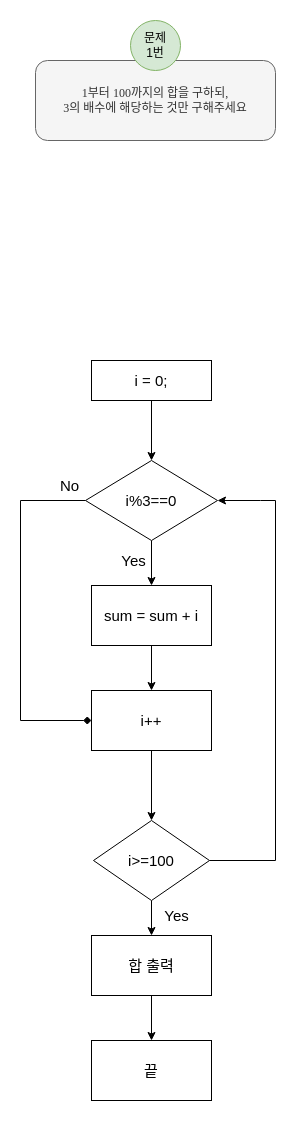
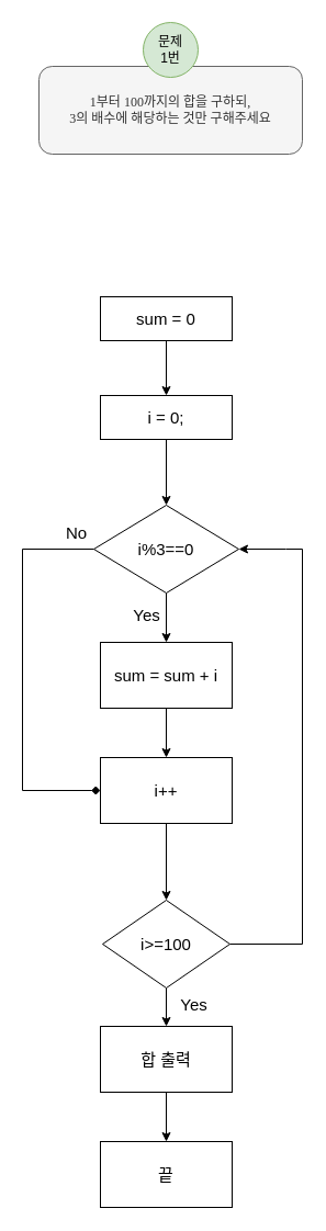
  <mxCell id="0" />
  <mxCell id="1" parent="0" />
+ <mxCell id="2" value="" style="edgeStyle=orthogonalEdgeStyle;rounded=0;orthogonalLoop=1;jettySize=auto;html=1;fontSize=15;" edge="1" parent="1" source="3" target="5"><mxGeometry relative="1" as="geometry" /></mxCell>
+ <mxCell id="3" value="sum = 0" style="rounded=0;whiteSpace=wrap;html=1;fontSize=15;glass=0;strokeWidth=1;shadow=0;" vertex="1" parent="1"><mxGeometry x="91" y="270" width="120" height="40" as="geometry" /></mxCell>
  <mxCell id="4" value="" style="edgeStyle=orthogonalEdgeStyle;rounded=0;orthogonalLoop=1;jettySize=auto;html=1;fontSize=15;" edge="1" parent="1" source="5" target="8"><mxGeometry relative="1" as="geometry" /></mxCell>
  <mxCell id="5" value="i = 0;" style="whiteSpace=wrap;html=1;rounded=0;shadow=0;fontSize=15;strokeWidth=1;glass=0;" vertex="1" parent="1"><mxGeometry x="91" y="360" width="120" height="40" as="geometry" /></mxCell>
  <mxCell id="6" value="" style="edgeStyle=orthogonalEdgeStyle;rounded=0;orthogonalLoop=1;jettySize=auto;html=1;fontSize=15;" edge="1" parent="1" source="8" target="10"><mxGeometry relative="1" as="geometry" /></mxCell>
  <mxCell id="7" value="" style="edgeStyle=orthogonalEdgeStyle;rounded=0;orthogonalLoop=1;jettySize=auto;html=1;fontSize=15;endArrow=diamond;" edge="1" parent="1" source="8" target="13"><mxGeometry relative="1" as="geometry"><Array as="points"><mxPoint x="20" y="500" /><mxPoint x="20" y="720" /></Array></mxGeometry></mxCell>
  <mxCell id="8" value="i%3==0" style="rhombus;whiteSpace=wrap;html=1;rounded=0;shadow=0;fontSize=15;strokeWidth=1;glass=0;" vertex="1" parent="1"><mxGeometry x="85" y="460" width="132" height="80" as="geometry" /></mxCell>
  <mxCell id="9" value="" style="edgeStyle=orthogonalEdgeStyle;rounded=0;orthogonalLoop=1;jettySize=auto;html=1;fontSize=15;" edge="1" parent="1" source="10" target="13"><mxGeometry relative="1" as="geometry" /></mxCell>
  <mxCell id="10" value="sum = sum + i" style="whiteSpace=wrap;html=1;rounded=0;shadow=0;fontSize=15;strokeWidth=1;glass=0;" vertex="1" parent="1"><mxGeometry x="91" y="585" width="120" height="60" as="geometry" /></mxCell>
  <mxCell id="11" value="Yes" style="text;html=1;align=center;verticalAlign=middle;resizable=0;points=[];autosize=1;fontSize=15;" vertex="1" parent="1"><mxGeometry x="110" y="545" width="45" height="30" as="geometry" /></mxCell>
  <mxCell id="12" value="" style="edgeStyle=orthogonalEdgeStyle;rounded=0;orthogonalLoop=1;jettySize=auto;html=1;fontSize=15;" edge="1" parent="1" source="13" target="18"><mxGeometry relative="1" as="geometry" /></mxCell>
  <mxCell id="13" value="i++" style="whiteSpace=wrap;html=1;rounded=0;shadow=0;fontSize=15;strokeWidth=1;glass=0;" vertex="1" parent="1"><mxGeometry x="91" y="690" width="120" height="60" as="geometry" /></mxCell>
  <mxCell id="14" value="&lt;span style=&quot;color: rgb(51 , 51 , 51) ; font-family: &amp;#34;맑은 고딕&amp;#34;&quot;&gt;1&lt;/span&gt;&lt;span style=&quot;color: rgb(51 , 51 , 51) ; font-family: &amp;#34;맑은 고딕&amp;#34;&quot;&gt;부터&amp;nbsp;&lt;/span&gt;&lt;span style=&quot;color: rgb(51 , 51 , 51) ; font-family: &amp;#34;맑은 고딕&amp;#34;&quot;&gt;100&lt;/span&gt;&lt;span style=&quot;color: rgb(51 , 51 , 51) ; font-family: &amp;#34;맑은 고딕&amp;#34;&quot;&gt;까지의 합을 구하되&lt;/span&gt;&lt;span style=&quot;color: rgb(51 , 51 , 51) ; font-family: &amp;#34;맑은 고딕&amp;#34;&quot;&gt;, &lt;br&gt;3&lt;/span&gt;&lt;span style=&quot;color: rgb(51 , 51 , 51) ; font-family: &amp;#34;맑은 고딕&amp;#34;&quot;&gt;의 배수에 해당하는 것만 구해주세요&lt;/span&gt;" style="rounded=1;whiteSpace=wrap;html=1;fontSize=12;glass=0;strokeWidth=1;shadow=0;fillColor=#f5f5f5;strokeColor=#666666;fontColor=#333333;" vertex="1" parent="1"><mxGeometry x="35" y="60" width="240" height="80" as="geometry" /></mxCell>
  <mxCell id="15" value="문제&lt;br&gt;1번" style="ellipse;whiteSpace=wrap;html=1;aspect=fixed;fillColor=#d5e8d4;strokeColor=#82b366;" vertex="1" parent="1"><mxGeometry x="130" y="20" width="50" height="50" as="geometry" /></mxCell>
  <mxCell id="16" value="No" style="text;html=1;align=center;verticalAlign=middle;resizable=0;points=[];autosize=1;fontSize=15;" vertex="1" parent="1"><mxGeometry x="46" y="470" width="45" height="30" as="geometry" /></mxCell>
  <mxCell id="17" value="" style="edgeStyle=orthogonalEdgeStyle;rounded=0;orthogonalLoop=1;jettySize=auto;html=1;fontSize=15;" edge="1" parent="1" source="18" target="21"><mxGeometry relative="1" as="geometry" /></mxCell>
  <mxCell id="18" value="i&amp;gt;=100" style="rhombus;whiteSpace=wrap;html=1;rounded=0;shadow=0;fontSize=15;strokeWidth=1;glass=0;" vertex="1" parent="1"><mxGeometry x="93" y="820" width="116" height="80" as="geometry" /></mxCell>
  <mxCell id="19" value="" style="endArrow=classic;html=1;fontSize=15;exitX=1;exitY=0.5;exitDx=0;exitDy=0;entryX=1;entryY=0.5;entryDx=0;entryDy=0;rounded=0;" edge="1" parent="1" source="18" target="8"><mxGeometry width="50" height="50" relative="1" as="geometry"><mxPoint x="560" y="730" as="sourcePoint" /><mxPoint x="610" y="680" as="targetPoint" /><Array as="points"><mxPoint x="275" y="860" /><mxPoint x="275" y="500" /><mxPoint x="260" y="500" /></Array></mxGeometry></mxCell>
  <mxCell id="20" value="" style="edgeStyle=orthogonalEdgeStyle;rounded=0;orthogonalLoop=1;jettySize=auto;html=1;fontSize=15;" edge="1" parent="1" source="21" target="23"><mxGeometry relative="1" as="geometry" /></mxCell>
  <mxCell id="21" value="합 출력" style="whiteSpace=wrap;html=1;rounded=0;shadow=0;fontSize=15;strokeWidth=1;glass=0;" vertex="1" parent="1"><mxGeometry x="91" y="935" width="120" height="60" as="geometry" /></mxCell>
  <mxCell id="22" value="Yes" style="text;html=1;align=center;verticalAlign=middle;resizable=0;points=[];autosize=1;fontSize=15;" vertex="1" parent="1"><mxGeometry x="153" y="900" width="45" height="30" as="geometry" /></mxCell>
  <mxCell id="23" value="끝" style="whiteSpace=wrap;html=1;rounded=0;shadow=0;fontSize=15;strokeWidth=1;glass=0;" vertex="1" parent="1"><mxGeometry x="91" y="1040" width="120" height="60" as="geometry" /></mxCell>
